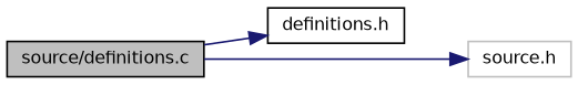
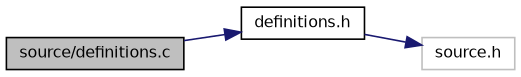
  digraph {
    fontname="DejaVu Sans"
    rankdir=LR
    node [color=black fillcolor=white fontname="DejaVu Sans" fontsize=10 shape=record style=filled]
    edge [color=midnightblue fontname="DejaVu Sans" fontsize=10 labelfontname=Helvetica labelfontsize=10 style=solid]
    n1 [fillcolor=grey75 fontcolor=black height=0.2 label="source/definitions.c" width=0.4]
    n2 [height=0.2 label="definitions.h" width=0.4]
    n3 [color=grey75 height=0.2 label="source.h" width=0.4]
    n1 -> n2
-   n1 -> n3
+   n2 -> n3
  }
